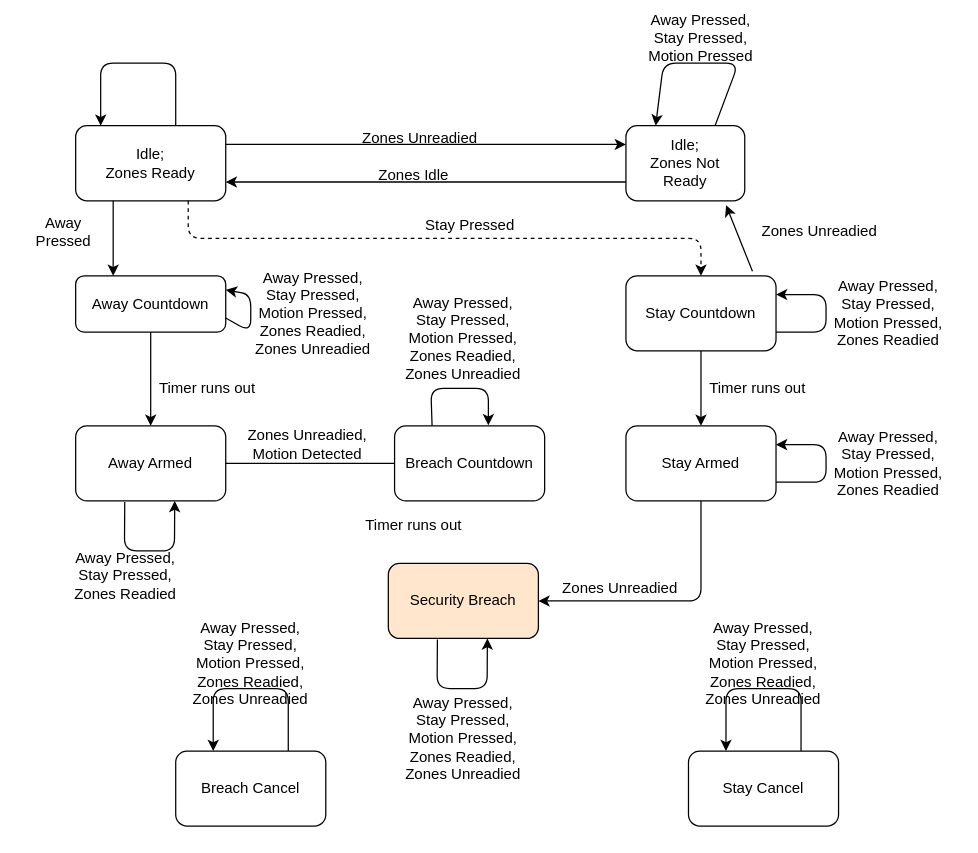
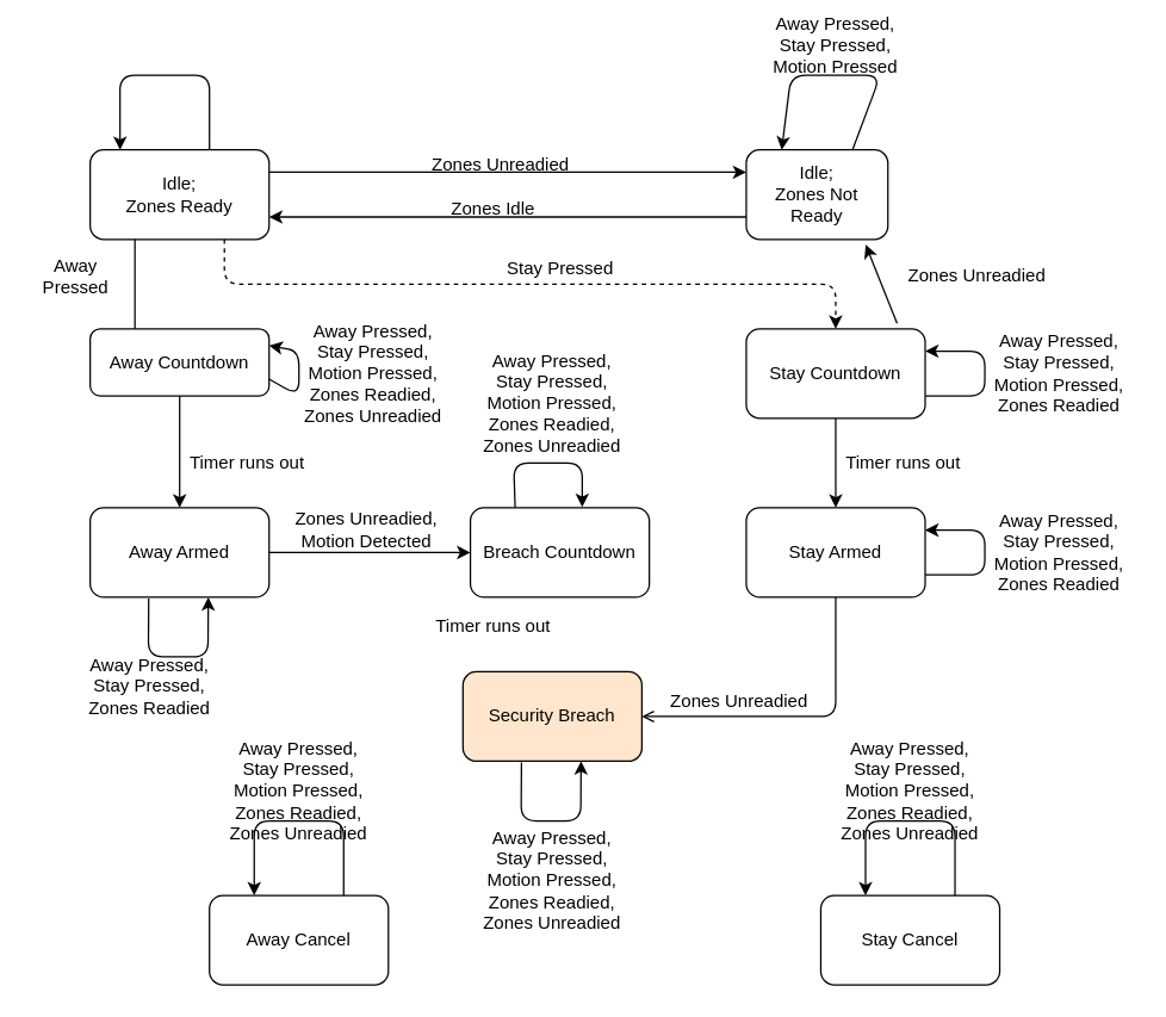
  <mxCell id="0" />
  <mxCell id="1" parent="0" />
  <mxCell id="2" value="&lt;div&gt;Idle;&lt;/div&gt;&lt;div&gt;Zones Ready&lt;/div&gt;" style="rounded=1;whiteSpace=wrap;html=1;" parent="1" vertex="1"><mxGeometry x="60" y="100" width="120" height="60" as="geometry" /></mxCell>
  <mxCell id="3" value="&lt;div&gt;Idle;&lt;/div&gt;&lt;div&gt;Zones Not Ready&lt;/div&gt;" style="rounded=1;whiteSpace=wrap;html=1;" parent="1" vertex="1"><mxGeometry x="500" y="100" width="95" height="60" as="geometry" /></mxCell>
  <mxCell id="4" value="Stay Countdown" style="rounded=1;whiteSpace=wrap;html=1;" parent="1" vertex="1"><mxGeometry x="500" y="220" width="120" height="60" as="geometry" /></mxCell>
  <mxCell id="5" value="&lt;div&gt;Breach Countdown&lt;/div&gt;" style="rounded=1;whiteSpace=wrap;html=1;" parent="1" vertex="1"><mxGeometry x="315" y="340" width="120" height="60" as="geometry" /></mxCell>
  <mxCell id="6" value="Away Armed" style="rounded=1;whiteSpace=wrap;html=1;" parent="1" vertex="1"><mxGeometry x="60" y="340" width="120" height="60" as="geometry" /></mxCell>
  <mxCell id="7" value="Security Breach" style="rounded=1;whiteSpace=wrap;html=1;fillColor=#ffe6cc;" parent="1" vertex="1"><mxGeometry x="310" y="450" width="120" height="60" as="geometry" /></mxCell>
  <mxCell id="8" value="Away Countdown" style="rounded=1;whiteSpace=wrap;html=1;" parent="1" vertex="1"><mxGeometry x="60" y="220" width="120" height="45" as="geometry" /></mxCell>
  <mxCell id="9" value="Stay Armed" style="rounded=1;whiteSpace=wrap;html=1;" parent="1" vertex="1"><mxGeometry x="500" y="340" width="120" height="60" as="geometry" /></mxCell>
- <mxCell id="10" value="" style="endArrow=none;html=1;exitX=1;exitY=0.5;exitDx=0;exitDy=0;entryX=0;entryY=0.5;entryDx=0;entryDy=0;" parent="1" source="6" target="5" edge="1"><mxGeometry width="50" height="50" relative="1" as="geometry"><mxPoint x="360" y="670" as="sourcePoint" /><mxPoint x="260" y="550" as="targetPoint" /><Array as="points"><mxPoint x="260" y="370" /></Array></mxGeometry></mxCell>
+ <mxCell id="10" value="" style="endArrow=classic;html=1;exitX=1;exitY=0.5;exitDx=0;exitDy=0;entryX=0;entryY=0.5;entryDx=0;entryDy=0;" parent="1" source="6" target="5" edge="1"><mxGeometry width="50" height="50" relative="1" as="geometry"><mxPoint x="360" y="670" as="sourcePoint" /><mxPoint x="260" y="550" as="targetPoint" /><Array as="points"><mxPoint x="260" y="370" /></Array></mxGeometry></mxCell>
  <mxCell id="11" value="&lt;div&gt;Zones Unreadied,&lt;/div&gt;&lt;div&gt; Motion Detected&lt;/div&gt;" style="text;html=1;align=center;verticalAlign=middle;resizable=0;points=[];autosize=1;" parent="1" vertex="1"><mxGeometry x="190" y="340" width="110" height="30" as="geometry" /></mxCell>
  <mxCell id="12" value="" style="endArrow=classic;html=1;exitX=1;exitY=0.25;exitDx=0;exitDy=0;entryX=0;entryY=0.25;entryDx=0;entryDy=0;" parent="1" source="2" target="3" edge="1"><mxGeometry width="50" height="50" relative="1" as="geometry"><mxPoint x="360" y="550" as="sourcePoint" /><mxPoint x="410" y="500" as="targetPoint" /></mxGeometry></mxCell>
  <mxCell id="13" value="&lt;div&gt;Zones Unreadied&lt;/div&gt;" style="text;html=1;align=center;verticalAlign=middle;resizable=0;points=[];autosize=1;" parent="1" vertex="1"><mxGeometry x="280" y="100" width="110" height="20" as="geometry" /></mxCell>
  <mxCell id="14" value="" style="endArrow=classic;html=1;exitX=0;exitY=0.75;exitDx=0;exitDy=0;entryX=1;entryY=0.75;entryDx=0;entryDy=0;" parent="1" source="3" target="2" edge="1"><mxGeometry width="50" height="50" relative="1" as="geometry"><mxPoint x="360" y="550" as="sourcePoint" /><mxPoint x="410" y="500" as="targetPoint" /></mxGeometry></mxCell>
  <mxCell id="15" value="&lt;div&gt;Zones Idle&lt;/div&gt;" style="text;html=1;align=center;verticalAlign=middle;resizable=0;points=[];autosize=1;" parent="1" vertex="1"><mxGeometry x="280" y="130" width="100" height="20" as="geometry" /></mxCell>
  <mxCell id="16" value="" style="endArrow=classic;html=1;entryX=0.5;entryY=0;entryDx=0;entryDy=0;exitX=0.75;exitY=1;exitDx=0;exitDy=0;dashed=1;" parent="1" source="2" target="4" edge="1"><mxGeometry width="50" height="50" relative="1" as="geometry"><mxPoint x="340" y="550" as="sourcePoint" /><mxPoint x="390" y="500" as="targetPoint" /><Array as="points"><mxPoint x="150" y="190" /><mxPoint x="560" y="190" /></Array></mxGeometry></mxCell>
  <mxCell id="17" value="Stay Pressed" style="text;html=1;align=center;verticalAlign=middle;resizable=0;points=[];autosize=1;" parent="1" vertex="1"><mxGeometry x="330" y="170" width="90" height="20" as="geometry" /></mxCell>
  <mxCell id="18" style="edgeStyle=orthogonalEdgeStyle;rounded=0;orthogonalLoop=1;jettySize=auto;html=1;exitX=0.5;exitY=1;exitDx=0;exitDy=0;" parent="1" source="2" target="2" edge="1"><mxGeometry relative="1" as="geometry" /></mxCell>
- <mxCell id="19" value="" style="endArrow=classic;html=1;exitX=0.25;exitY=1;exitDx=0;exitDy=0;entryX=0.25;entryY=0;entryDx=0;entryDy=0;" parent="1" source="2" target="8" edge="1"><mxGeometry width="50" height="50" relative="1" as="geometry"><mxPoint x="340" y="550" as="sourcePoint" /><mxPoint x="90" y="200" as="targetPoint" /></mxGeometry></mxCell>
+ <mxCell id="19" value="" style="endArrow=none;html=1;exitX=0.25;exitY=1;exitDx=0;exitDy=0;entryX=0.25;entryY=0;entryDx=0;entryDy=0;" parent="1" source="2" target="8" edge="1"><mxGeometry width="50" height="50" relative="1" as="geometry"><mxPoint x="340" y="550" as="sourcePoint" /><mxPoint x="90" y="200" as="targetPoint" /></mxGeometry></mxCell>
  <mxCell id="20" value="&lt;div&gt;Away&lt;/div&gt;&lt;div&gt;Pressed&lt;/div&gt;" style="text;html=1;align=center;verticalAlign=middle;resizable=0;points=[];autosize=1;" parent="1" vertex="1"><mxGeometry x="20" y="170" width="60" height="30" as="geometry" /></mxCell>
  <mxCell id="21" value="" style="endArrow=classic;html=1;exitX=0.5;exitY=1;exitDx=0;exitDy=0;" parent="1" source="8" target="6" edge="1"><mxGeometry width="50" height="50" relative="1" as="geometry"><mxPoint x="340" y="550" as="sourcePoint" /><mxPoint x="390" y="500" as="targetPoint" /></mxGeometry></mxCell>
  <mxCell id="22" value="" style="endArrow=classic;html=1;exitX=0.5;exitY=1;exitDx=0;exitDy=0;entryX=0.5;entryY=0;entryDx=0;entryDy=0;" parent="1" source="4" target="9" edge="1"><mxGeometry width="50" height="50" relative="1" as="geometry"><mxPoint x="340" y="550" as="sourcePoint" /><mxPoint x="390" y="500" as="targetPoint" /></mxGeometry></mxCell>
- <mxCell id="23" value="" style="endArrow=classic;html=1;exitX=0.5;exitY=1;exitDx=0;exitDy=0;entryX=1;entryY=0.5;entryDx=0;entryDy=0;" parent="1" source="9" target="7" edge="1"><mxGeometry width="50" height="50" relative="1" as="geometry"><mxPoint x="340" y="550" as="sourcePoint" /><mxPoint x="420" y="500" as="targetPoint" /><Array as="points"><mxPoint x="560" y="480" /></Array></mxGeometry></mxCell>
+ <mxCell id="23" value="" style="endArrow=open;html=1;exitX=0.5;exitY=1;exitDx=0;exitDy=0;entryX=1;entryY=0.5;entryDx=0;entryDy=0;" parent="1" source="9" target="7" edge="1"><mxGeometry width="50" height="50" relative="1" as="geometry"><mxPoint x="340" y="550" as="sourcePoint" /><mxPoint x="420" y="500" as="targetPoint" /><Array as="points"><mxPoint x="560" y="480" /></Array></mxGeometry></mxCell>
  <mxCell id="24" value="&lt;div&gt;Zones Unreadied&lt;/div&gt;" style="text;html=1;align=center;verticalAlign=middle;resizable=0;points=[];autosize=1;" parent="1" vertex="1"><mxGeometry x="440" y="460" width="110" height="20" as="geometry" /></mxCell>
  <mxCell id="25" value="&lt;div&gt;Timer runs out&lt;/div&gt;" style="text;html=1;align=center;verticalAlign=middle;resizable=0;points=[];autosize=1;" parent="1" vertex="1"><mxGeometry x="120" y="300" width="90" height="20" as="geometry" /></mxCell>
  <mxCell id="26" value="&lt;div&gt;Timer runs out&lt;/div&gt;" style="text;html=1;align=center;verticalAlign=middle;resizable=0;points=[];autosize=1;" parent="1" vertex="1"><mxGeometry x="560" y="300" width="90" height="20" as="geometry" /></mxCell>
  <mxCell id="27" value="&lt;div&gt;Timer runs out&lt;/div&gt;" style="text;html=1;align=center;verticalAlign=middle;resizable=0;points=[];autosize=1;" parent="1" vertex="1"><mxGeometry x="285" y="410" width="90" height="20" as="geometry" /></mxCell>
- <mxCell id="28" value="&lt;div&gt;Breach Cancel&lt;/div&gt;" style="rounded=1;whiteSpace=wrap;html=1;" parent="1" vertex="1"><mxGeometry x="140" y="600" width="120" height="60" as="geometry" /></mxCell>
+ <mxCell id="28" value="&lt;div&gt;Away Cancel&lt;/div&gt;" style="rounded=1;whiteSpace=wrap;html=1;" parent="1" vertex="1"><mxGeometry x="140" y="600" width="120" height="60" as="geometry" /></mxCell>
  <mxCell id="29" value="" style="endArrow=classic;html=1;exitX=0.75;exitY=0;exitDx=0;exitDy=0;entryX=0.25;entryY=0;entryDx=0;entryDy=0;" parent="1" source="3" target="3" edge="1"><mxGeometry width="50" height="50" relative="1" as="geometry"><mxPoint x="490" y="220" as="sourcePoint" /><mxPoint x="520" y="50" as="targetPoint" /><Array as="points"><mxPoint x="590" y="50" /><mxPoint x="530" y="50" /></Array></mxGeometry></mxCell>
  <mxCell id="30" value="Away Pressed, Stay Pressed, Motion Pressed" style="text;html=1;strokeColor=none;fillColor=none;align=center;verticalAlign=middle;whiteSpace=wrap;rounded=0;" parent="1" vertex="1"><mxGeometry x="510" y="20" width="100" height="20" as="geometry" /></mxCell>
  <mxCell id="31" value="" style="endArrow=classic;html=1;exitX=1;exitY=0.75;exitDx=0;exitDy=0;entryX=1;entryY=0.25;entryDx=0;entryDy=0;" parent="1" source="4" target="4" edge="1"><mxGeometry width="50" height="50" relative="1" as="geometry"><mxPoint x="700" y="250" as="sourcePoint" /><mxPoint x="640" y="250" as="targetPoint" /><Array as="points"><mxPoint x="660" y="265" /><mxPoint x="660" y="235" /></Array></mxGeometry></mxCell>
  <mxCell id="32" value="Away Pressed, Stay Pressed, Motion Pressed, Zones Readied" style="text;html=1;strokeColor=none;fillColor=none;align=center;verticalAlign=middle;whiteSpace=wrap;rounded=0;" parent="1" vertex="1"><mxGeometry x="660" y="240" width="100" height="20" as="geometry" /></mxCell>
  <mxCell id="33" value="" style="endArrow=classic;html=1;exitX=0.75;exitY=0;exitDx=0;exitDy=0;entryX=0.25;entryY=0;entryDx=0;entryDy=0;" parent="1" edge="1"><mxGeometry width="50" height="50" relative="1" as="geometry"><mxPoint x="230" y="600" as="sourcePoint" /><mxPoint x="170" y="600" as="targetPoint" /><Array as="points"><mxPoint x="230" y="550" /><mxPoint x="170" y="550" /></Array></mxGeometry></mxCell>
  <mxCell id="34" value="Away Pressed, Stay Pressed, Motion Pressed, Zones Readied, Zones Unreadied" style="text;html=1;strokeColor=none;fillColor=none;align=center;verticalAlign=middle;whiteSpace=wrap;rounded=0;" parent="1" vertex="1"><mxGeometry x="150" y="520" width="100" height="20" as="geometry" /></mxCell>
  <mxCell id="35" value="" style="endArrow=classic;html=1;exitX=0.75;exitY=0;exitDx=0;exitDy=0;entryX=0.25;entryY=0;entryDx=0;entryDy=0;" parent="1" edge="1"><mxGeometry width="50" height="50" relative="1" as="geometry"><mxPoint x="140" y="100" as="sourcePoint" /><mxPoint x="80" y="100" as="targetPoint" /><Array as="points"><mxPoint x="140" y="50" /><mxPoint x="80" y="50" /></Array></mxGeometry></mxCell>
  <mxCell id="36" value="" style="endArrow=classic;html=1;entryX=0.843;entryY=1.06;entryDx=0;entryDy=0;entryPerimeter=0;exitX=0.843;exitY=-0.06;exitDx=0;exitDy=0;exitPerimeter=0;" parent="1" source="4" target="3" edge="1"><mxGeometry width="50" height="50" relative="1" as="geometry"><mxPoint x="430" y="300" as="sourcePoint" /><mxPoint x="480" y="250" as="targetPoint" /></mxGeometry></mxCell>
  <mxCell id="37" value="Zones Unreadied" style="text;html=1;strokeColor=none;fillColor=none;align=center;verticalAlign=middle;whiteSpace=wrap;rounded=0;" parent="1" vertex="1"><mxGeometry x="600" y="175" width="110" height="20" as="geometry" /></mxCell>
  <mxCell id="38" value="" style="endArrow=classic;html=1;exitX=1;exitY=0.75;exitDx=0;exitDy=0;entryX=1;entryY=0.25;entryDx=0;entryDy=0;" parent="1" edge="1"><mxGeometry width="50" height="50" relative="1" as="geometry"><mxPoint x="620" y="385" as="sourcePoint" /><mxPoint x="620" y="355" as="targetPoint" /><Array as="points"><mxPoint x="660" y="385" /><mxPoint x="660" y="355" /></Array></mxGeometry></mxCell>
  <mxCell id="39" value="Away Pressed, Stay Pressed, Motion Pressed, Zones Readied" style="text;html=1;strokeColor=none;fillColor=none;align=center;verticalAlign=middle;whiteSpace=wrap;rounded=0;" parent="1" vertex="1"><mxGeometry x="660" y="360" width="100" height="20" as="geometry" /></mxCell>
  <mxCell id="40" value="" style="endArrow=classic;html=1;exitX=0.327;exitY=1.013;exitDx=0;exitDy=0;entryX=0.66;entryY=1;entryDx=0;entryDy=0;entryPerimeter=0;exitPerimeter=0;" parent="1" source="7" target="7" edge="1"><mxGeometry width="50" height="50" relative="1" as="geometry"><mxPoint x="350" y="580" as="sourcePoint" /><mxPoint x="350" y="550" as="targetPoint" /><Array as="points"><mxPoint x="349" y="550" /><mxPoint x="389" y="550" /></Array></mxGeometry></mxCell>
  <mxCell id="41" value="Away Pressed, Stay Pressed, Motion Pressed, Zones Readied, Zones Unreadied" style="text;html=1;strokeColor=none;fillColor=none;align=center;verticalAlign=middle;whiteSpace=wrap;rounded=0;" parent="1" vertex="1"><mxGeometry x="320" y="580" width="100" height="20" as="geometry" /></mxCell>
  <mxCell id="42" value="" style="endArrow=classic;html=1;exitX=0.25;exitY=0;exitDx=0;exitDy=0;entryX=0.625;entryY=-0.007;entryDx=0;entryDy=0;entryPerimeter=0;" parent="1" source="5" target="5" edge="1"><mxGeometry width="50" height="50" relative="1" as="geometry"><mxPoint x="344.24" y="180.78" as="sourcePoint" /><mxPoint x="384.2" y="180" as="targetPoint" /><Array as="points"><mxPoint x="344" y="310" /><mxPoint x="390" y="310" /></Array></mxGeometry></mxCell>
  <mxCell id="43" value="Away Pressed, Stay Pressed, Motion Pressed, Zones Readied, Zones Unreadied" style="text;html=1;strokeColor=none;fillColor=none;align=center;verticalAlign=middle;whiteSpace=wrap;rounded=0;" parent="1" vertex="1"><mxGeometry x="320" y="260" width="100" height="20" as="geometry" /></mxCell>
  <mxCell id="44" value="" style="endArrow=classic;html=1;exitX=0.327;exitY=1.013;exitDx=0;exitDy=0;entryX=0.66;entryY=1;entryDx=0;entryDy=0;entryPerimeter=0;exitPerimeter=0;" parent="1" edge="1"><mxGeometry width="50" height="50" relative="1" as="geometry"><mxPoint x="99.24" y="400.78" as="sourcePoint" /><mxPoint x="139.2" y="400" as="targetPoint" /><Array as="points"><mxPoint x="99" y="440" /><mxPoint x="139" y="440" /></Array></mxGeometry></mxCell>
  <mxCell id="45" value="Away Pressed, Stay Pressed, Zones Readied" style="text;html=1;strokeColor=none;fillColor=none;align=center;verticalAlign=middle;whiteSpace=wrap;rounded=0;" parent="1" vertex="1"><mxGeometry x="50" y="450" width="100" height="20" as="geometry" /></mxCell>
  <mxCell id="46" value="" style="endArrow=classic;html=1;exitX=1;exitY=0.75;exitDx=0;exitDy=0;entryX=1;entryY=0.25;entryDx=0;entryDy=0;" parent="1" source="8" target="8" edge="1"><mxGeometry width="50" height="50" relative="1" as="geometry"><mxPoint x="229.24" y="170.78" as="sourcePoint" /><mxPoint x="269.2" y="170" as="targetPoint" /><Array as="points"><mxPoint x="200" y="265" /><mxPoint x="200" y="235" /></Array></mxGeometry></mxCell>
  <mxCell id="47" value="Away Pressed, Stay Pressed, Motion Pressed, Zones Readied, Zones Unreadied" style="text;html=1;strokeColor=none;fillColor=none;align=center;verticalAlign=middle;whiteSpace=wrap;rounded=0;" parent="1" vertex="1"><mxGeometry x="200" y="240" width="100" height="20" as="geometry" /></mxCell>
  <mxCell id="48" value="&lt;div&gt;Stay Cancel&lt;/div&gt;" style="rounded=1;whiteSpace=wrap;html=1;" vertex="1" parent="1"><mxGeometry x="550" y="600" width="120" height="60" as="geometry" /></mxCell>
  <mxCell id="49" value="" style="endArrow=classic;html=1;exitX=0.75;exitY=0;exitDx=0;exitDy=0;entryX=0.25;entryY=0;entryDx=0;entryDy=0;" edge="1" parent="1"><mxGeometry width="50" height="50" relative="1" as="geometry"><mxPoint x="640" y="600" as="sourcePoint" /><mxPoint x="580" y="600" as="targetPoint" /><Array as="points"><mxPoint x="640" y="550" /><mxPoint x="580" y="550" /></Array></mxGeometry></mxCell>
  <mxCell id="50" value="Away Pressed, Stay Pressed, Motion Pressed, Zones Readied, Zones Unreadied" style="text;html=1;strokeColor=none;fillColor=none;align=center;verticalAlign=middle;whiteSpace=wrap;rounded=0;" vertex="1" parent="1"><mxGeometry x="560" y="520" width="100" height="20" as="geometry" /></mxCell>
